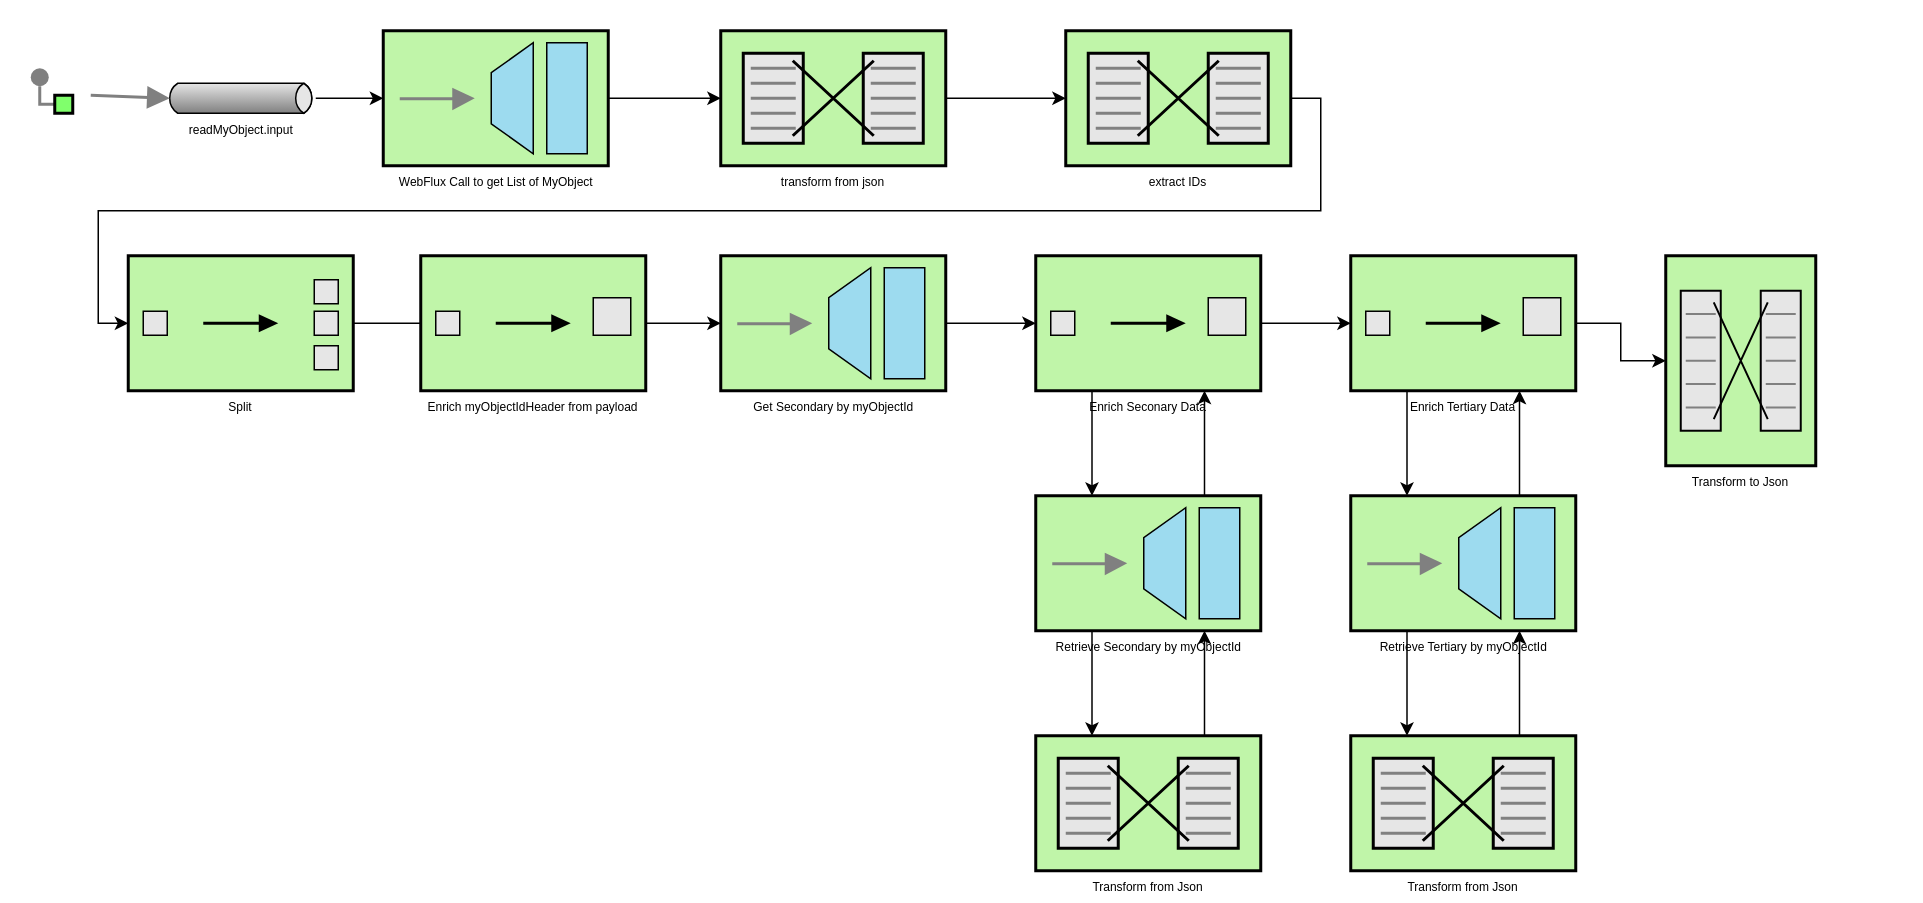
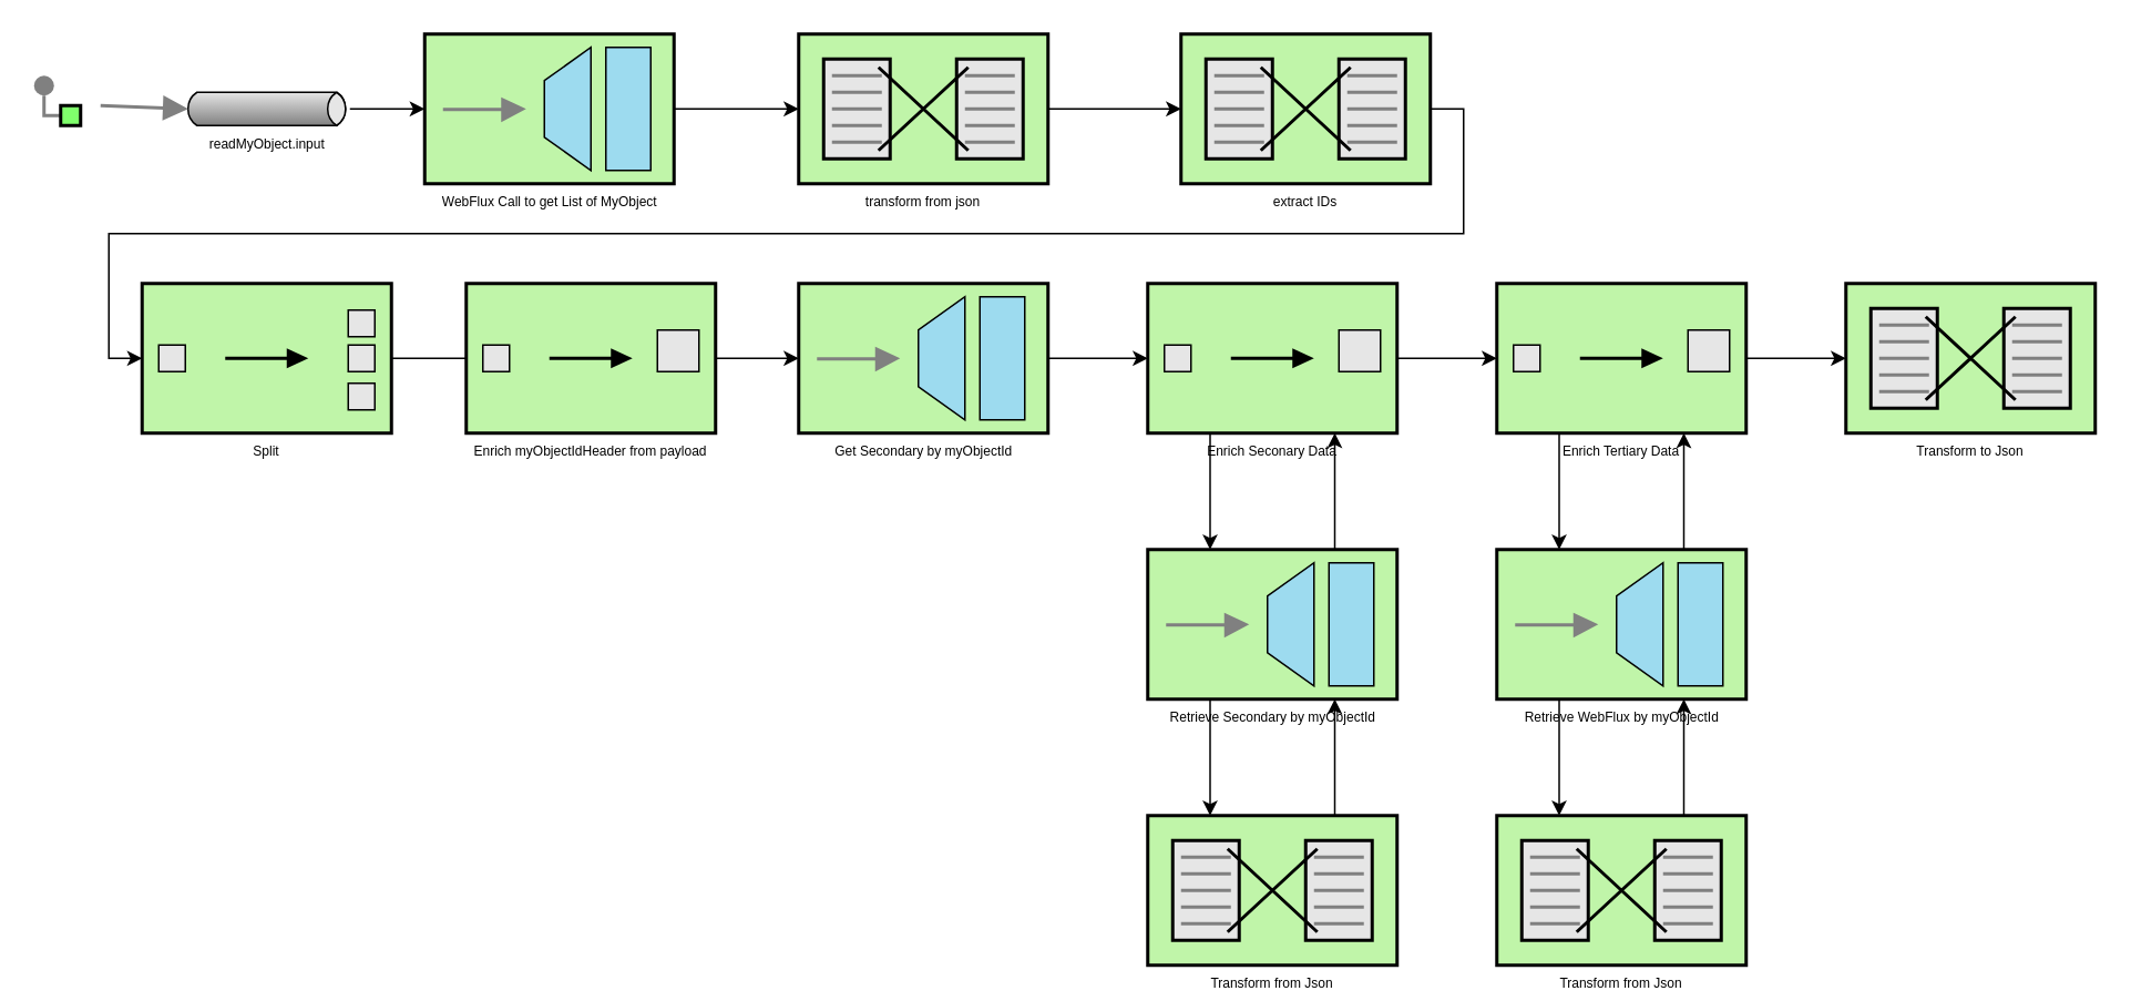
  <mxCell id="0" />
  <mxCell id="1" parent="0" />
  <mxCell id="2" value="" style="edgeStyle=orthogonalEdgeStyle;rounded=0;orthogonalLoop=1;jettySize=auto;html=1;" edge="1" parent="1" source="3" target="9"><mxGeometry relative="1" as="geometry" /></mxCell>
  <mxCell id="3" value="readMyObject.input" style="strokeWidth=1;outlineConnect=0;dashed=0;align=center;html=1;fontSize=8;shape=mxgraph.eip.messageChannel;verticalLabelPosition=bottom;labelBackgroundColor=#ffffff;verticalAlign=top;" vertex="1" parent="1"><mxGeometry x="110" y="55" width="100" height="20" as="geometry" /></mxCell>
  <mxCell id="4" value="" style="edgeStyle=orthogonalEdgeStyle;rounded=0;exitX=0;exitY=0.5;endArrow=none;dashed=0;html=1;strokeColor=#808080;strokeWidth=2;" edge="1" source="6" target="5" parent="1"><mxGeometry relative="1" as="geometry" /></mxCell>
  <mxCell id="5" value="" style="strokeWidth=2;dashed=0;align=center;fontSize=8;shape=ellipse;fillColor=#808080;strokeColor=none;" vertex="1" parent="1"><mxGeometry x="20" y="45" width="12" height="12" as="geometry" /></mxCell>
  <mxCell id="6" value="" style="strokeWidth=2;dashed=0;align=center;fontSize=8;shape=rect;fillColor=#80FF6C;fontStyle=1;" vertex="1" parent="1"><mxGeometry x="36" y="63" width="12" height="12" as="geometry" /></mxCell>
  <mxCell id="7" value="" style="edgeStyle=none;html=1;strokeColor=#808080;endArrow=block;endSize=10;dashed=0;verticalAlign=bottom;strokeWidth=2;entryX=0;entryY=0.5;entryDx=2.7;entryDy=0;entryPerimeter=0;" edge="1" parent="1" target="3"><mxGeometry width="160" relative="1" as="geometry"><mxPoint x="60" y="63" as="sourcePoint" /><mxPoint x="220" y="63" as="targetPoint" /></mxGeometry></mxCell>
  <mxCell id="8" value="" style="edgeStyle=orthogonalEdgeStyle;rounded=0;orthogonalLoop=1;jettySize=auto;html=1;" edge="1" parent="1" source="9" target="11"><mxGeometry relative="1" as="geometry" /></mxCell>
  <mxCell id="9" value="WebFlux Call to get List of MyObject" style="fillColor=#c0f5a9;dashed=0;outlineConnect=0;strokeWidth=2;html=1;align=center;fontSize=8;verticalLabelPosition=bottom;verticalAlign=top;shape=mxgraph.eip.messaging_gateway;" vertex="1" parent="1"><mxGeometry x="255" y="20" width="150" height="90" as="geometry" /></mxCell>
  <mxCell id="10" value="" style="edgeStyle=orthogonalEdgeStyle;rounded=0;orthogonalLoop=1;jettySize=auto;html=1;" edge="1" parent="1" source="11" target="13"><mxGeometry relative="1" as="geometry" /></mxCell>
  <mxCell id="11" value="transform from json" style="strokeWidth=2;outlineConnect=0;dashed=0;align=center;fontSize=8;shape=mxgraph.eip.message_translator;fillColor=#c0f5a9;verticalLabelPosition=bottom;verticalAlign=top;" vertex="1" parent="1"><mxGeometry x="480" y="20" width="150" height="90" as="geometry" /></mxCell>
  <mxCell id="12" style="edgeStyle=orthogonalEdgeStyle;rounded=0;orthogonalLoop=1;jettySize=auto;html=1;exitX=1;exitY=0.5;exitDx=0;exitDy=0;exitPerimeter=0;entryX=0;entryY=0.5;entryDx=0;entryDy=0;entryPerimeter=0;" edge="1" parent="1" source="13" target="19"><mxGeometry relative="1" as="geometry" /></mxCell>
  <mxCell id="13" value="extract IDs" style="strokeWidth=2;outlineConnect=0;dashed=0;align=center;fontSize=8;shape=mxgraph.eip.message_translator;fillColor=#c0f5a9;verticalLabelPosition=bottom;verticalAlign=top;" vertex="1" parent="1"><mxGeometry x="710" y="20" width="150" height="90" as="geometry" /></mxCell>
  <mxCell id="14" value="" style="edgeStyle=orthogonalEdgeStyle;rounded=0;orthogonalLoop=1;jettySize=auto;html=1;" edge="1" parent="1" source="15" target="17"><mxGeometry relative="1" as="geometry" /></mxCell>
  <mxCell id="15" value="Enrich myObjectIdHeader from payload" style="strokeWidth=2;outlineConnect=0;dashed=0;align=center;fontSize=8;fillColor=#c0f5a9;verticalLabelPosition=bottom;verticalAlign=top;shape=mxgraph.eip.content_enricher;" vertex="1" parent="1"><mxGeometry x="280" y="170" width="150" height="90" as="geometry" /></mxCell>
  <mxCell id="16" value="" style="edgeStyle=orthogonalEdgeStyle;rounded=0;orthogonalLoop=1;jettySize=auto;html=1;" edge="1" parent="1" source="17" target="22"><mxGeometry relative="1" as="geometry" /></mxCell>
  <mxCell id="17" value="Get Secondary by myObjectId" style="fillColor=#c0f5a9;dashed=0;outlineConnect=0;strokeWidth=2;html=1;align=center;fontSize=8;verticalLabelPosition=bottom;verticalAlign=top;shape=mxgraph.eip.messaging_gateway;" vertex="1" parent="1"><mxGeometry x="480" y="170" width="150" height="90" as="geometry" /></mxCell>
  <mxCell id="18" value="" style="edgeStyle=orthogonalEdgeStyle;rounded=0;orthogonalLoop=1;jettySize=auto;html=1;endArrow=none;" edge="1" parent="1" source="19" target="15"><mxGeometry relative="1" as="geometry" /></mxCell>
  <mxCell id="19" value="Split" style="strokeWidth=2;outlineConnect=0;dashed=0;align=center;fontSize=8;fillColor=#c0f5a9;verticalLabelPosition=bottom;verticalAlign=top;shape=mxgraph.eip.splitter;" vertex="1" parent="1"><mxGeometry x="85" y="170" width="150" height="90" as="geometry" /></mxCell>
  <mxCell id="20" value="" style="edgeStyle=orthogonalEdgeStyle;rounded=0;orthogonalLoop=1;jettySize=auto;html=1;" edge="1" parent="1" source="22" target="28"><mxGeometry relative="1" as="geometry" /></mxCell>
  <mxCell id="21" style="edgeStyle=orthogonalEdgeStyle;rounded=0;orthogonalLoop=1;jettySize=auto;html=1;exitX=0.25;exitY=1;exitDx=0;exitDy=0;exitPerimeter=0;entryX=0.25;entryY=0;entryDx=0;entryDy=0;entryPerimeter=0;" edge="1" parent="1" source="22" target="25"><mxGeometry relative="1" as="geometry" /></mxCell>
  <mxCell id="22" value="Enrich Seconary Data" style="strokeWidth=2;outlineConnect=0;dashed=0;align=center;fontSize=8;fillColor=#c0f5a9;verticalLabelPosition=bottom;verticalAlign=top;shape=mxgraph.eip.content_enricher;" vertex="1" parent="1"><mxGeometry x="690" y="170" width="150" height="90" as="geometry" /></mxCell>
  <mxCell id="23" style="edgeStyle=orthogonalEdgeStyle;rounded=0;orthogonalLoop=1;jettySize=auto;html=1;exitX=0.75;exitY=0;exitDx=0;exitDy=0;exitPerimeter=0;entryX=0.75;entryY=1;entryDx=0;entryDy=0;entryPerimeter=0;" edge="1" parent="1" source="25" target="22"><mxGeometry relative="1" as="geometry" /></mxCell>
  <mxCell id="24" style="edgeStyle=orthogonalEdgeStyle;rounded=0;orthogonalLoop=1;jettySize=auto;html=1;exitX=0.25;exitY=1;exitDx=0;exitDy=0;exitPerimeter=0;entryX=0.25;entryY=0;entryDx=0;entryDy=0;entryPerimeter=0;" edge="1" parent="1" source="25" target="33"><mxGeometry relative="1" as="geometry" /></mxCell>
  <mxCell id="25" value="Retrieve Secondary by myObjectId" style="fillColor=#c0f5a9;dashed=0;outlineConnect=0;strokeWidth=2;html=1;align=center;fontSize=8;verticalLabelPosition=bottom;verticalAlign=top;shape=mxgraph.eip.messaging_gateway;" vertex="1" parent="1"><mxGeometry x="690" y="330" width="150" height="90" as="geometry" /></mxCell>
  <mxCell id="26" style="edgeStyle=orthogonalEdgeStyle;rounded=0;orthogonalLoop=1;jettySize=auto;html=1;exitX=0.25;exitY=1;exitDx=0;exitDy=0;exitPerimeter=0;entryX=0.25;entryY=0;entryDx=0;entryDy=0;entryPerimeter=0;" edge="1" parent="1" source="28" target="31"><mxGeometry relative="1" as="geometry" /></mxCell>
  <mxCell id="27" value="" style="edgeStyle=orthogonalEdgeStyle;rounded=0;orthogonalLoop=1;jettySize=auto;html=1;" edge="1" parent="1" source="28" target="36"><mxGeometry relative="1" as="geometry" /></mxCell>
  <mxCell id="28" value="Enrich Tertiary Data" style="strokeWidth=2;outlineConnect=0;dashed=0;align=center;fontSize=8;fillColor=#c0f5a9;verticalLabelPosition=bottom;verticalAlign=top;shape=mxgraph.eip.content_enricher;" vertex="1" parent="1"><mxGeometry x="900" y="170" width="150" height="90" as="geometry" /></mxCell>
  <mxCell id="29" style="edgeStyle=orthogonalEdgeStyle;rounded=0;orthogonalLoop=1;jettySize=auto;html=1;exitX=0.75;exitY=0;exitDx=0;exitDy=0;exitPerimeter=0;entryX=0.75;entryY=1;entryDx=0;entryDy=0;entryPerimeter=0;" edge="1" parent="1" source="31" target="28"><mxGeometry relative="1" as="geometry" /></mxCell>
  <mxCell id="30" style="edgeStyle=orthogonalEdgeStyle;rounded=0;orthogonalLoop=1;jettySize=auto;html=1;exitX=0.25;exitY=1;exitDx=0;exitDy=0;exitPerimeter=0;entryX=0.25;entryY=0;entryDx=0;entryDy=0;entryPerimeter=0;" edge="1" parent="1" source="31" target="35"><mxGeometry relative="1" as="geometry" /></mxCell>
- <mxCell id="31" value="Retrieve Tertiary by myObjectId" style="fillColor=#c0f5a9;dashed=0;outlineConnect=0;strokeWidth=2;html=1;align=center;fontSize=8;verticalLabelPosition=bottom;verticalAlign=top;shape=mxgraph.eip.messaging_gateway;" vertex="1" parent="1"><mxGeometry x="900" y="330" width="150" height="90" as="geometry" /></mxCell>
+ <mxCell id="31" value="Retrieve WebFlux by myObjectId" style="fillColor=#c0f5a9;dashed=0;outlineConnect=0;strokeWidth=2;html=1;align=center;fontSize=8;verticalLabelPosition=bottom;verticalAlign=top;shape=mxgraph.eip.messaging_gateway;" vertex="1" parent="1"><mxGeometry x="900" y="330" width="150" height="90" as="geometry" /></mxCell>
  <mxCell id="32" style="edgeStyle=orthogonalEdgeStyle;rounded=0;orthogonalLoop=1;jettySize=auto;html=1;exitX=0.75;exitY=0;exitDx=0;exitDy=0;exitPerimeter=0;entryX=0.75;entryY=1;entryDx=0;entryDy=0;entryPerimeter=0;" edge="1" parent="1" source="33" target="25"><mxGeometry relative="1" as="geometry" /></mxCell>
  <mxCell id="33" value="Transform from Json" style="strokeWidth=2;outlineConnect=0;dashed=0;align=center;fontSize=8;shape=mxgraph.eip.message_translator;fillColor=#c0f5a9;verticalLabelPosition=bottom;verticalAlign=top;" vertex="1" parent="1"><mxGeometry x="690" y="490" width="150" height="90" as="geometry" /></mxCell>
  <mxCell id="34" style="edgeStyle=orthogonalEdgeStyle;rounded=0;orthogonalLoop=1;jettySize=auto;html=1;exitX=0.75;exitY=0;exitDx=0;exitDy=0;exitPerimeter=0;entryX=0.75;entryY=1;entryDx=0;entryDy=0;entryPerimeter=0;" edge="1" parent="1" source="35" target="31"><mxGeometry relative="1" as="geometry" /></mxCell>
  <mxCell id="35" value="Transform from Json" style="strokeWidth=2;outlineConnect=0;dashed=0;align=center;fontSize=8;shape=mxgraph.eip.message_translator;fillColor=#c0f5a9;verticalLabelPosition=bottom;verticalAlign=top;" vertex="1" parent="1"><mxGeometry x="900" y="490" width="150" height="90" as="geometry" /></mxCell>
- <mxCell id="36" value="Transform to Json" style="strokeWidth=2;outlineConnect=0;dashed=0;align=center;fontSize=8;shape=mxgraph.eip.message_translator;fillColor=#c0f5a9;verticalLabelPosition=bottom;verticalAlign=top;" vertex="1" parent="1"><mxGeometry x="1110" y="170" width="100" height="140" as="geometry" /></mxCell>
+ <mxCell id="36" value="Transform to Json" style="strokeWidth=2;outlineConnect=0;dashed=0;align=center;fontSize=8;shape=mxgraph.eip.message_translator;fillColor=#c0f5a9;verticalLabelPosition=bottom;verticalAlign=top;" vertex="1" parent="1"><mxGeometry x="1110" y="170" width="150" height="90" as="geometry" /></mxCell>
